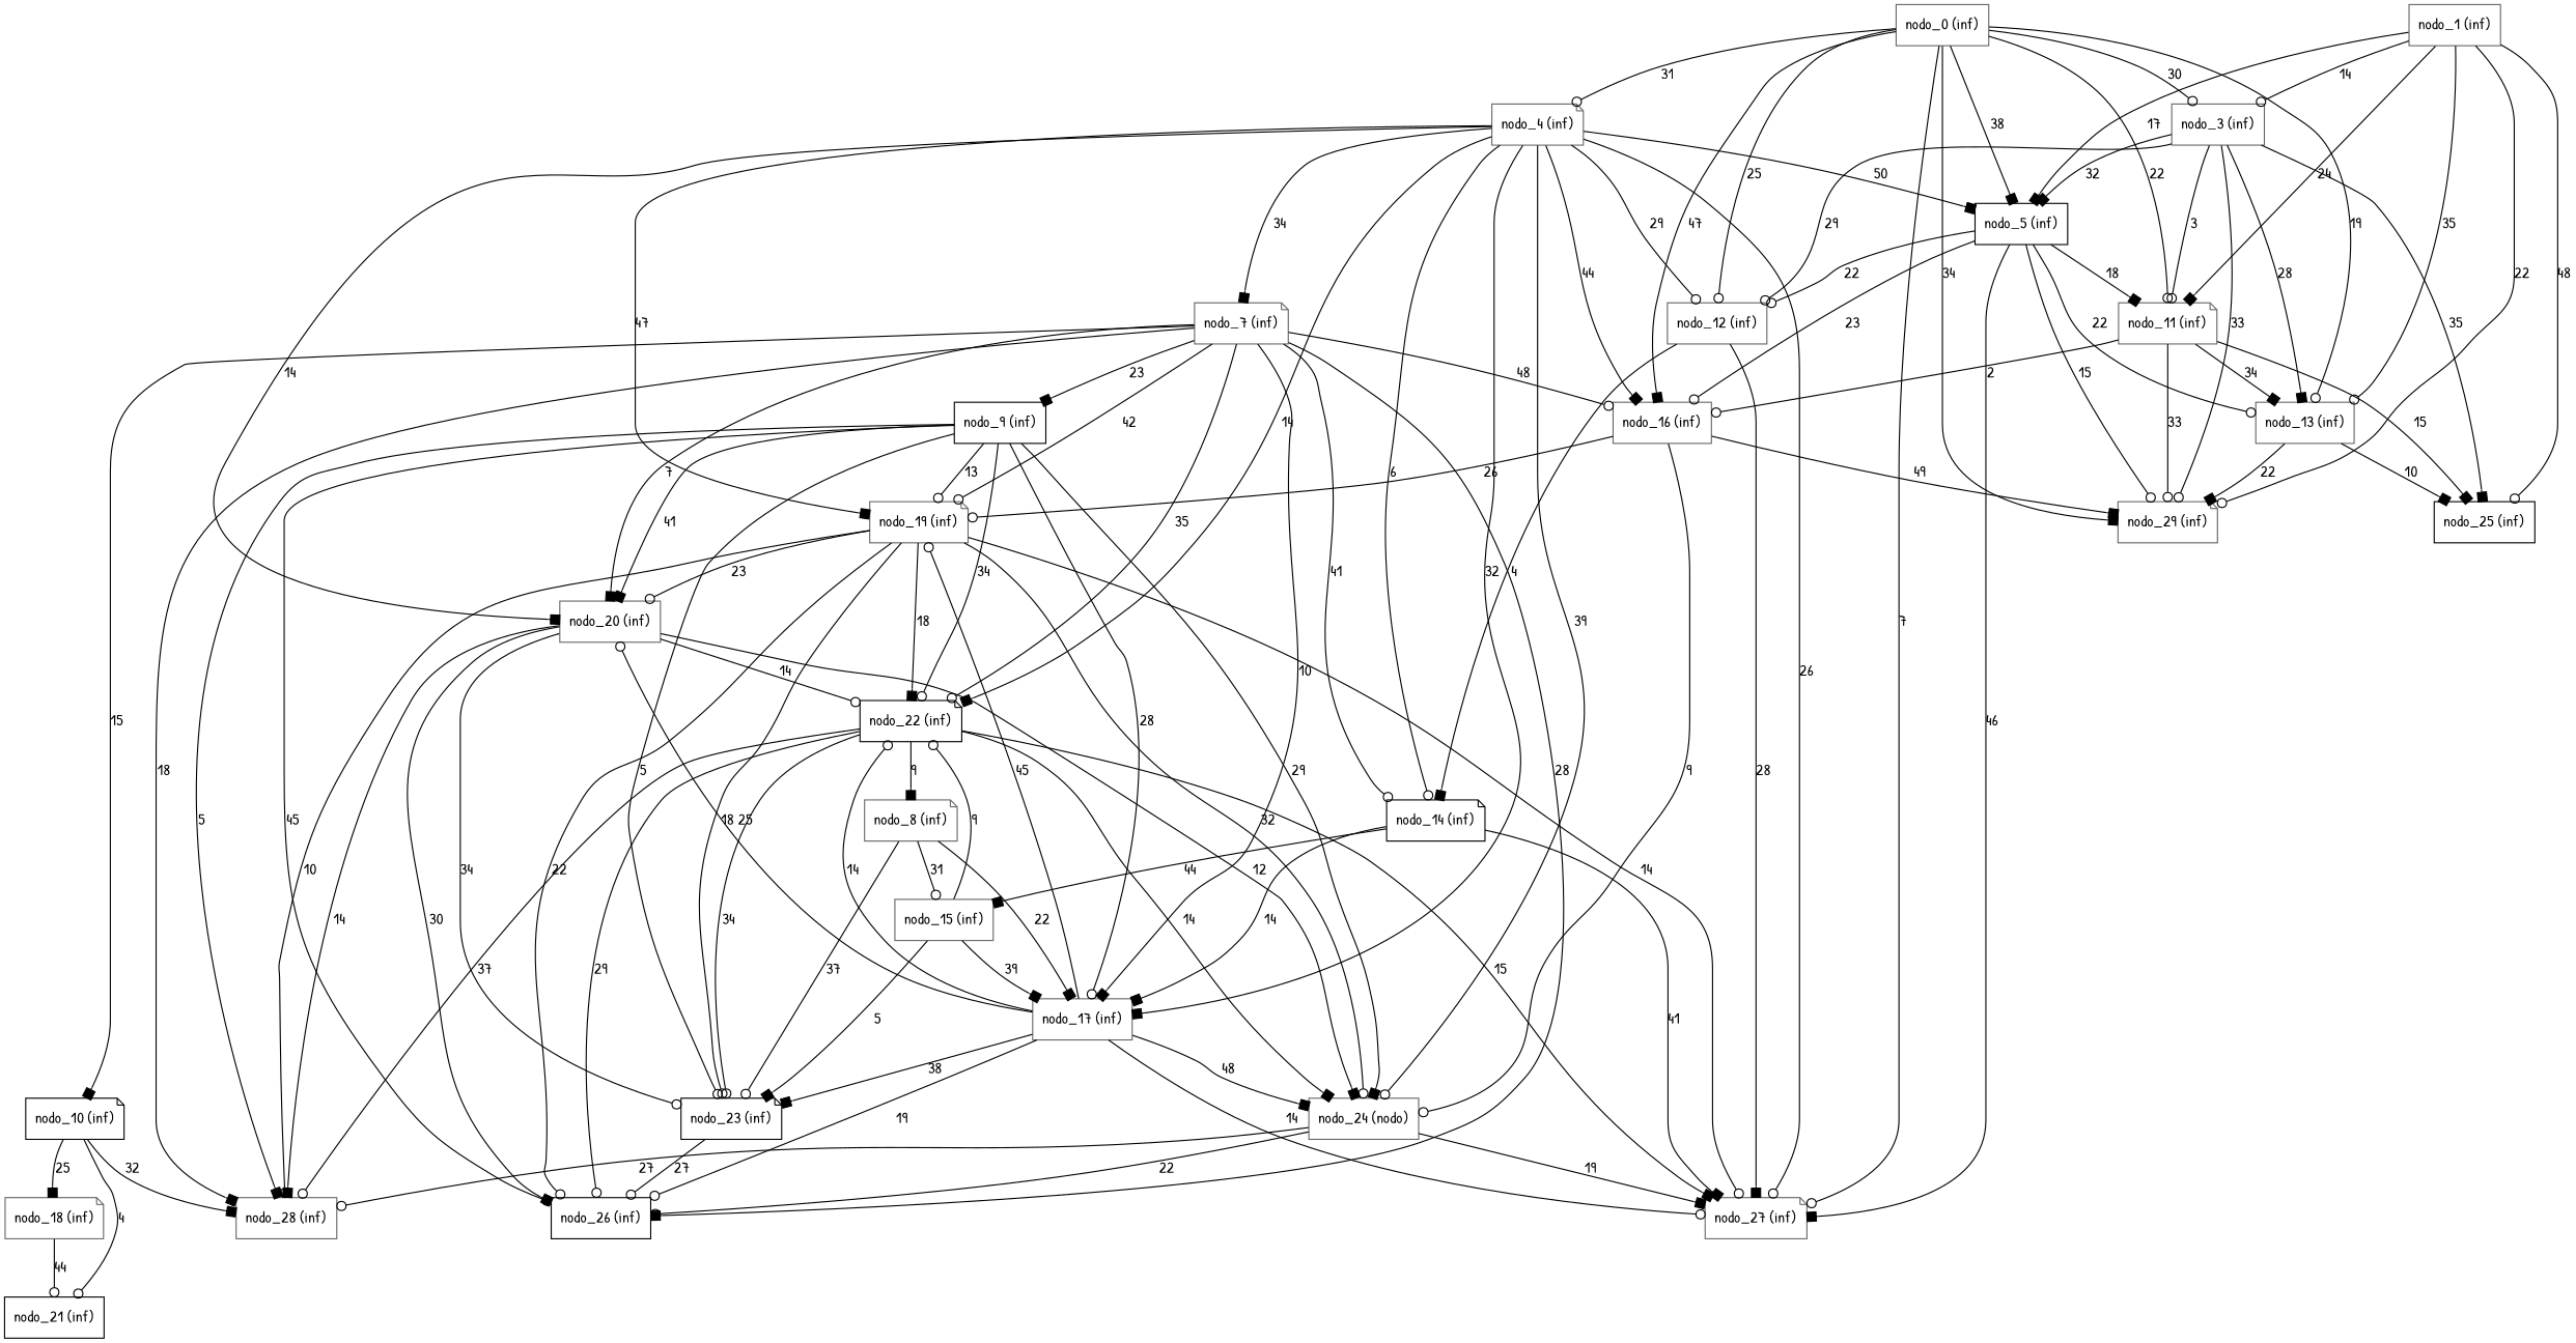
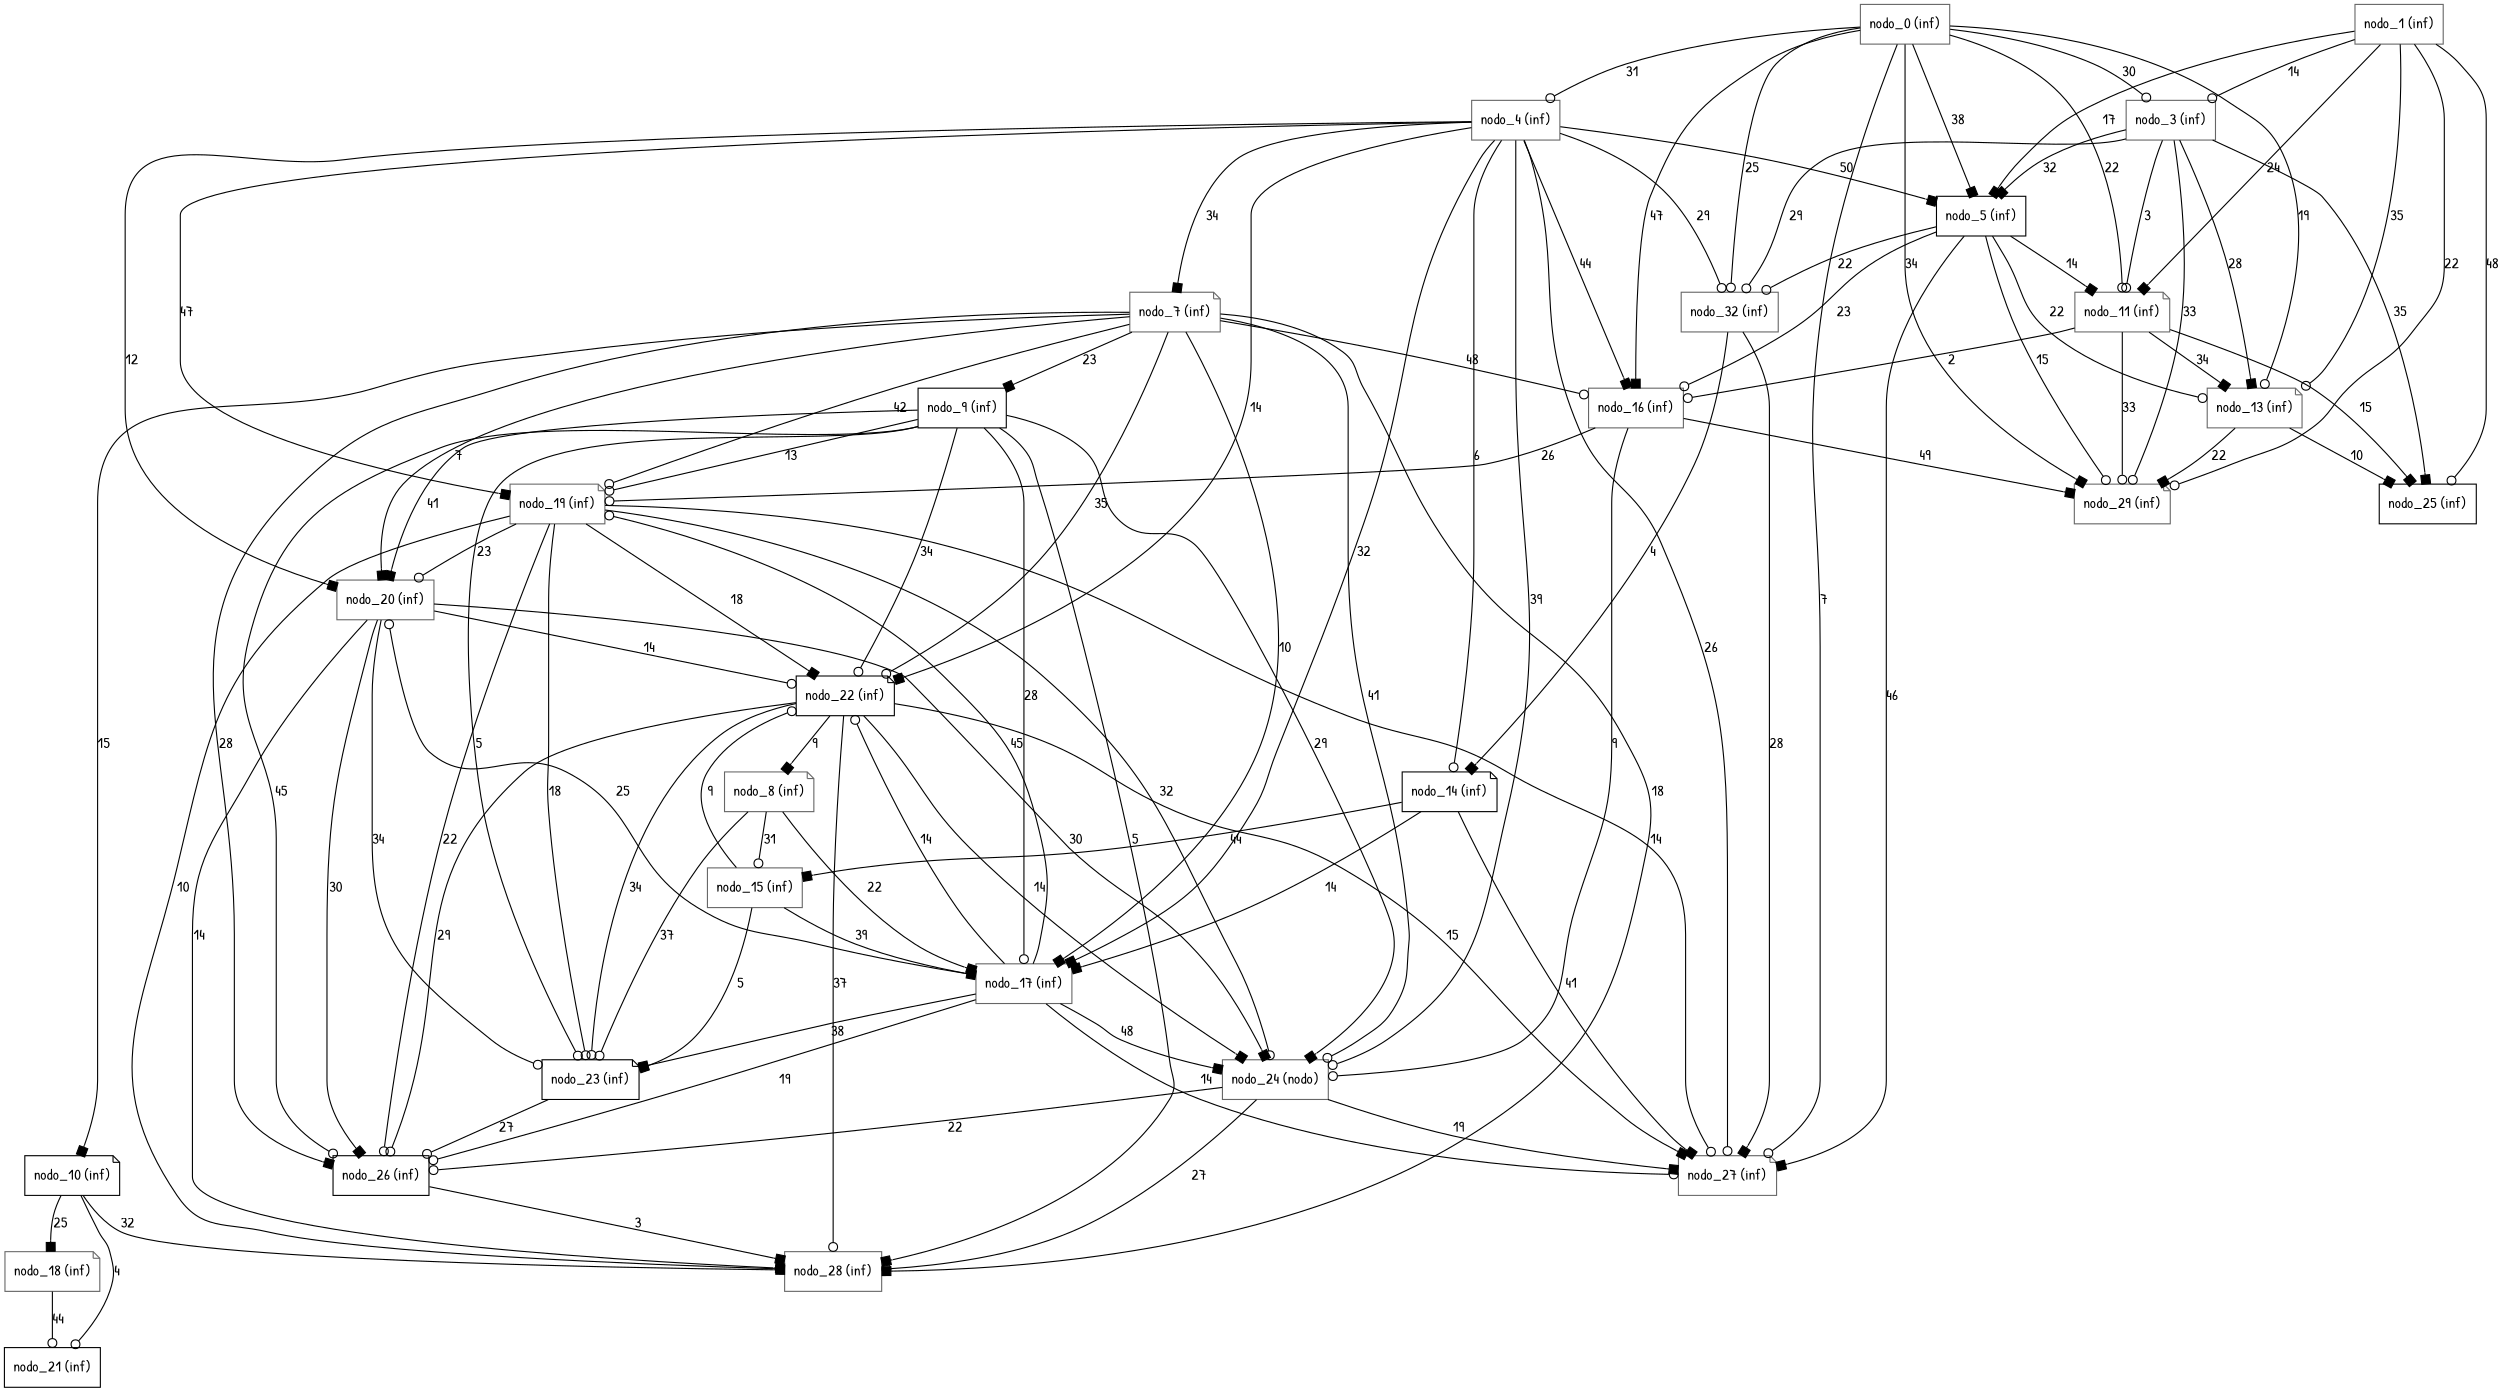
  digraph {
    fontname="Patrick Hand"
    node [color=gray40 fontname="Patrick Hand" shape=box]
    edge [arrowhead=odot fontname="Patrick Hand" weight=14]
    "nodo_0 (inf)"
    "nodo_3 (inf)"
-   "nodo_4 (inf)" [shape=note]
+   "nodo_4 (inf)"
    "nodo_5 (inf)" [color=black]
    "nodo_11 (inf)" [shape=note]
-   "nodo_12 (inf)"
-   "nodo_13 (inf)"
+   "nodo_12 (inf)" [label="nodo_32 (inf)"]
+   "nodo_13 (inf)" [shape=note]
    "nodo_16 (inf)"
    "nodo_27 (inf)" [shape=note]
    "nodo_29 (inf)" [shape=note]
    "nodo_25 (inf)" [color=black]
    "nodo_7 (inf)" [shape=note]
    "nodo_14 (inf)" [color=black shape=note]
    "nodo_17 (inf)"
    "nodo_19 (inf)" [shape=note]
    "nodo_20 (inf)"
    "nodo_22 (inf)" [color=black shape=note]
    n18 [label="nodo_24 (nodo)"]
    "nodo_1 (inf)"
    "nodo_10 (inf)" [color=black shape=note]
    "nodo_9 (inf)" [color=black]
    "nodo_26 (inf)" [color=black]
    "nodo_28 (inf)"
    "nodo_15 (inf)"
    "nodo_23 (inf)" [color=black shape=note]
    "nodo_8 (inf)" [shape=note]
    "nodo_18 (inf)" [shape=note]
    "nodo_21 (inf)" [color=black]
    "nodo_0 (inf)" -> "nodo_3 (inf)" [label=30 weight=30]
    "nodo_0 (inf)" -> "nodo_4 (inf)" [label=31 weight=31]
    "nodo_0 (inf)" -> "nodo_5 (inf)" [arrowhead=box label=38 weight=38]
    "nodo_0 (inf)" -> "nodo_11 (inf)" [label=22 weight=22]
    "nodo_0 (inf)" -> "nodo_12 (inf)" [label=25 weight=25]
    "nodo_0 (inf)" -> "nodo_13 (inf)" [label=19 weight=19]
    "nodo_0 (inf)" -> "nodo_16 (inf)" [arrowhead=box label=47 weight=47]
    "nodo_0 (inf)" -> "nodo_27 (inf)" [label=7 weight=7]
    "nodo_0 (inf)" -> "nodo_29 (inf)" [arrowhead=box label=34 weight=34]
    "nodo_3 (inf)" -> "nodo_5 (inf)" [arrowhead=box label=32 weight=32]
    "nodo_3 (inf)" -> "nodo_11 (inf)" [label=3 weight=3]
    "nodo_3 (inf)" -> "nodo_12 (inf)" [label=29 weight=29]
    "nodo_3 (inf)" -> "nodo_13 (inf)" [arrowhead=box label=28 weight=28]
    "nodo_3 (inf)" -> "nodo_29 (inf)" [label=33 weight=33]
    "nodo_3 (inf)" -> "nodo_25 (inf)" [arrowhead=box label=35 weight=35]
    "nodo_4 (inf)" -> "nodo_5 (inf)" [arrowhead=box label=50 weight=50]
    "nodo_4 (inf)" -> "nodo_12 (inf)" [label=29 weight=29]
    "nodo_4 (inf)" -> "nodo_16 (inf)" [arrowhead=box label=44 weight=44]
    "nodo_4 (inf)" -> "nodo_27 (inf)" [label=26 weight=26]
    "nodo_4 (inf)" -> "nodo_7 (inf)" [arrowhead=box label=34 weight=34]
    "nodo_4 (inf)" -> "nodo_14 (inf)" [label=6 weight=6]
    "nodo_4 (inf)" -> "nodo_17 (inf)" [arrowhead=box label=32 weight=32]
    "nodo_4 (inf)" -> "nodo_19 (inf)" [arrowhead=box label=47 weight=47]
-   "nodo_4 (inf)" -> "nodo_20 (inf)" [arrowhead=box label=14]
+   "nodo_4 (inf)" -> "nodo_20 (inf)" [arrowhead=box label=12]
    "nodo_4 (inf)" -> "nodo_22 (inf)" [arrowhead=box label=14]
    "nodo_4 (inf)" -> n18 [label=39 weight=39]
-   "nodo_5 (inf)" -> "nodo_11 (inf)" [arrowhead=box label=18 weight=18]
+   "nodo_5 (inf)" -> "nodo_11 (inf)" [arrowhead=box label=14 weight=18]
    "nodo_5 (inf)" -> "nodo_12 (inf)" [label=22 weight=22]
    "nodo_5 (inf)" -> "nodo_13 (inf)" [label=22 weight=22]
    "nodo_5 (inf)" -> "nodo_16 (inf)" [label=23 weight=23]
    "nodo_5 (inf)" -> "nodo_27 (inf)" [arrowhead=box label=46 weight=46]
    "nodo_5 (inf)" -> "nodo_29 (inf)" [label=15 weight=15]
    "nodo_11 (inf)" -> "nodo_13 (inf)" [arrowhead=box label=34 weight=34]
    "nodo_11 (inf)" -> "nodo_16 (inf)" [label=2 weight=2]
    "nodo_11 (inf)" -> "nodo_29 (inf)" [label=33 weight=33]
    "nodo_11 (inf)" -> "nodo_25 (inf)" [arrowhead=box label=15 weight=15]
    "nodo_12 (inf)" -> "nodo_27 (inf)" [arrowhead=box label=28 weight=28]
    "nodo_12 (inf)" -> "nodo_14 (inf)" [arrowhead=box label=4 weight=4]
    "nodo_13 (inf)" -> "nodo_29 (inf)" [arrowhead=box label=22 weight=22]
    "nodo_13 (inf)" -> "nodo_25 (inf)" [arrowhead=box label=10 weight=10]
    "nodo_16 (inf)" -> "nodo_29 (inf)" [arrowhead=box label=49 weight=49]
    "nodo_16 (inf)" -> "nodo_19 (inf)" [label=26 weight=26]
    "nodo_16 (inf)" -> n18 [label=9 weight=9]
    "nodo_7 (inf)" -> "nodo_16 (inf)" [label=48 weight=48]
    "nodo_7 (inf)" -> "nodo_17 (inf)" [arrowhead=box label=10 weight=10]
    "nodo_7 (inf)" -> "nodo_19 (inf)" [label=42 weight=42]
    "nodo_7 (inf)" -> "nodo_20 (inf)" [arrowhead=box label=7 weight=7]
    "nodo_7 (inf)" -> "nodo_22 (inf)" [label=35 weight=35]
-   "nodo_7 (inf)" -> "nodo_14 (inf)" [label=41 weight=41]
+   "nodo_7 (inf)" -> n18 [label=41 weight=41]
    "nodo_7 (inf)" -> "nodo_10 (inf)" [arrowhead=box label=15 weight=15]
    "nodo_7 (inf)" -> "nodo_9 (inf)" [arrowhead=box label=23 weight=23]
    "nodo_7 (inf)" -> "nodo_26 (inf)" [arrowhead=box label=28 weight=28]
    "nodo_7 (inf)" -> "nodo_28 (inf)" [arrowhead=box label=18 weight=18]
    "nodo_14 (inf)" -> "nodo_27 (inf)" [arrowhead=box label=41 weight=41]
    "nodo_14 (inf)" -> "nodo_17 (inf)" [arrowhead=box label=14]
    "nodo_14 (inf)" -> "nodo_15 (inf)" [arrowhead=box label=44 weight=44]
    "nodo_17 (inf)" -> "nodo_27 (inf)" [label=14]
    "nodo_17 (inf)" -> "nodo_19 (inf)" [label=45 weight=45]
    "nodo_17 (inf)" -> "nodo_20 (inf)" [label=25 weight=25]
    "nodo_17 (inf)" -> "nodo_22 (inf)" [label=14]
    "nodo_17 (inf)" -> n18 [arrowhead=box label=48 weight=48]
    "nodo_17 (inf)" -> "nodo_26 (inf)" [label=19 weight=19]
    "nodo_17 (inf)" -> "nodo_23 (inf)" [arrowhead=box label=38 weight=38]
    "nodo_19 (inf)" -> "nodo_27 (inf)" [label=14]
    "nodo_19 (inf)" -> "nodo_20 (inf)" [label=23 weight=23]
    "nodo_19 (inf)" -> "nodo_22 (inf)" [arrowhead=box label=18 weight=18]
    "nodo_19 (inf)" -> n18 [label=32 weight=32]
    "nodo_19 (inf)" -> "nodo_26 (inf)" [label=22 weight=22]
    "nodo_19 (inf)" -> "nodo_28 (inf)" [label=10 weight=10]
    "nodo_19 (inf)" -> "nodo_23 (inf)" [label=18 weight=18]
    "nodo_20 (inf)" -> "nodo_22 (inf)" [label=14]
-   "nodo_20 (inf)" -> n18 [arrowhead=box label=12 weight=12]
+   "nodo_20 (inf)" -> n18 [arrowhead=box label=30 weight=12]
    "nodo_20 (inf)" -> "nodo_26 (inf)" [arrowhead=box label=30 weight=30]
    "nodo_20 (inf)" -> "nodo_28 (inf)" [arrowhead=box label=14]
    "nodo_20 (inf)" -> "nodo_23 (inf)" [label=34 weight=34]
    "nodo_22 (inf)" -> "nodo_27 (inf)" [arrowhead=box label=15 weight=15]
    "nodo_22 (inf)" -> n18 [arrowhead=box label=14]
    "nodo_22 (inf)" -> "nodo_26 (inf)" [label=29 weight=29]
    "nodo_22 (inf)" -> "nodo_28 (inf)" [label=37 weight=37]
    "nodo_22 (inf)" -> "nodo_23 (inf)" [label=34 weight=34]
    "nodo_22 (inf)" -> "nodo_8 (inf)" [arrowhead=box label=9 weight=9]
    n18 -> "nodo_27 (inf)" [arrowhead=box label=19 weight=19]
    n18 -> "nodo_26 (inf)" [label=22 weight=22]
    n18 -> "nodo_28 (inf)" [label=27 weight=27]
    "nodo_1 (inf)" -> "nodo_3 (inf)" [label=14]
    "nodo_1 (inf)" -> "nodo_5 (inf)" [arrowhead=box label=17 weight=17]
    "nodo_1 (inf)" -> "nodo_11 (inf)" [arrowhead=box label=24 weight=24]
    "nodo_1 (inf)" -> "nodo_13 (inf)" [label=35 weight=35]
    "nodo_1 (inf)" -> "nodo_29 (inf)" [label=22 weight=22]
    "nodo_1 (inf)" -> "nodo_25 (inf)" [label=48 weight=48]
    "nodo_10 (inf)" -> "nodo_28 (inf)" [arrowhead=box label=32 weight=32]
    "nodo_10 (inf)" -> "nodo_18 (inf)" [arrowhead=box label=25 weight=25]
    "nodo_10 (inf)" -> "nodo_21 (inf)" [label=4 weight=4]
    "nodo_9 (inf)" -> "nodo_17 (inf)" [label=28 weight=28]
    "nodo_9 (inf)" -> "nodo_19 (inf)" [label=13 weight=13]
    "nodo_9 (inf)" -> "nodo_20 (inf)" [arrowhead=box label=41 weight=41]
    "nodo_9 (inf)" -> "nodo_22 (inf)" [label=34 weight=34]
    "nodo_9 (inf)" -> n18 [arrowhead=box label=29 weight=29]
    "nodo_9 (inf)" -> "nodo_26 (inf)" [label=45 weight=45]
    "nodo_9 (inf)" -> "nodo_28 (inf)" [arrowhead=box label=5 weight=5]
    "nodo_9 (inf)" -> "nodo_23 (inf)" [label=5 weight=5]
+   "nodo_26 (inf)" -> "nodo_28 (inf)" [arrowhead=box label=3 weight=3]
    "nodo_15 (inf)" -> "nodo_17 (inf)" [arrowhead=box label=39 weight=39]
    "nodo_15 (inf)" -> "nodo_22 (inf)" [label=9 weight=9]
    "nodo_15 (inf)" -> "nodo_23 (inf)" [arrowhead=box label=5 weight=5]
    "nodo_23 (inf)" -> "nodo_26 (inf)" [label=27 weight=27]
    "nodo_8 (inf)" -> "nodo_17 (inf)" [arrowhead=box label=22 weight=22]
    "nodo_8 (inf)" -> "nodo_15 (inf)" [label=31 weight=31]
    "nodo_8 (inf)" -> "nodo_23 (inf)" [label=37 weight=37]
    "nodo_18 (inf)" -> "nodo_21 (inf)" [label=44 weight=44]
  }
